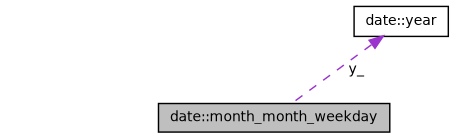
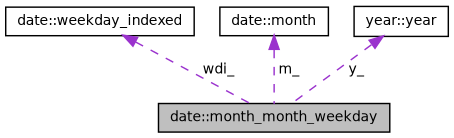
  digraph {
    node [color=black fillcolor=white fontname=Helvetica fontsize=10 shape=record style=filled]
    edge [color=darkorchid3 dir=back fontname=Helvetica fontsize=10 labelfontname=Helvetica labelfontsize=10 style=dashed]
    n1 [fillcolor=grey75 fontcolor=black height=0.2 label="date::month_month_weekday" width=0.4]
-   n4 [height=0.2 label="date::year" width=0.4]
+   n2 [height=0.2 label="date::weekday_indexed" width=0.4]
+   n3 [height=0.2 label="date::month" width=0.4]
+   n4 [height=0.2 label="year::year" width=0.4]
+   n2 -> n1 [label=" wdi_"]
+   n3 -> n1 [label=" m_"]
    n4 -> n1 [label=" y_"]
  }
